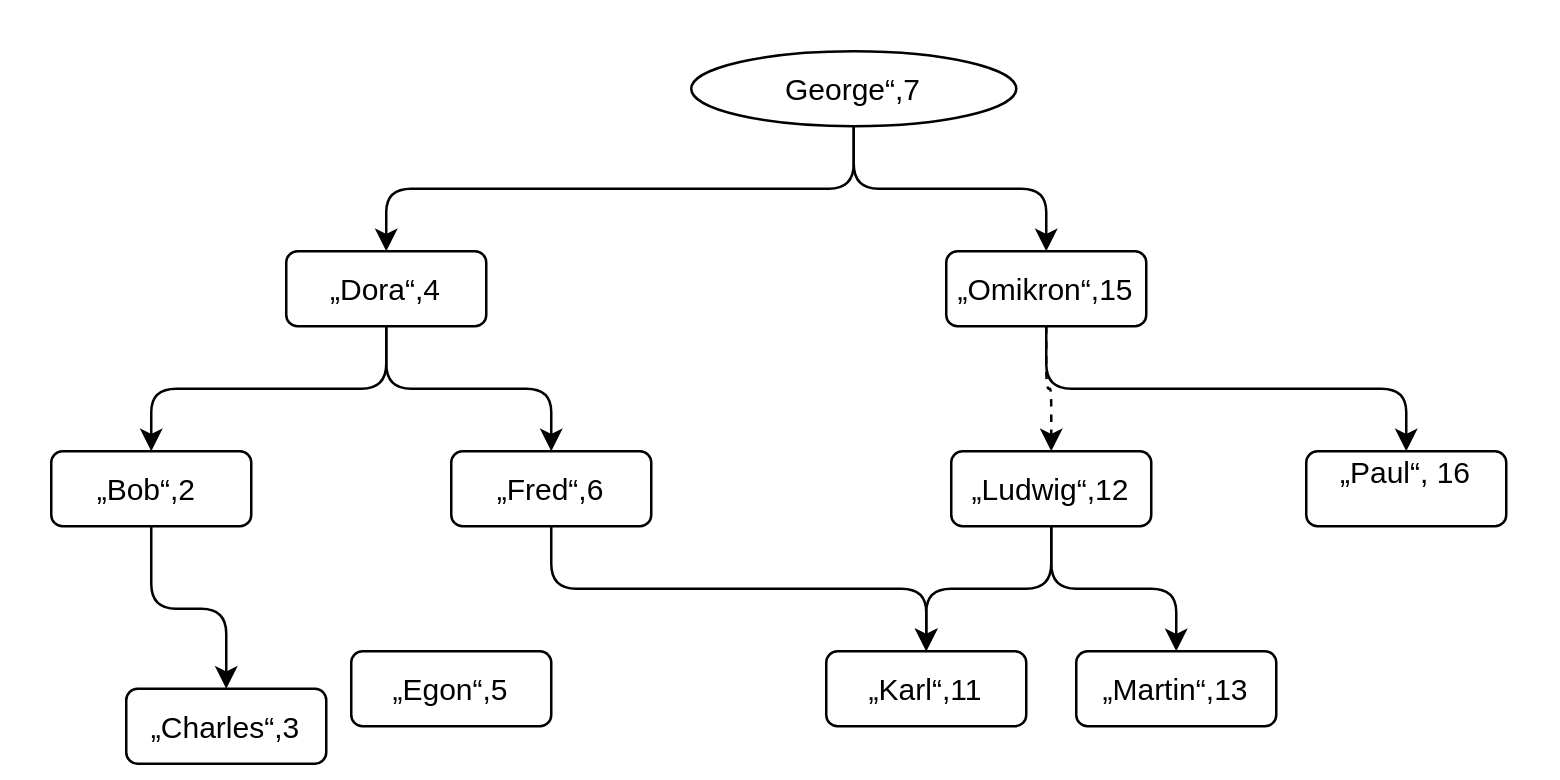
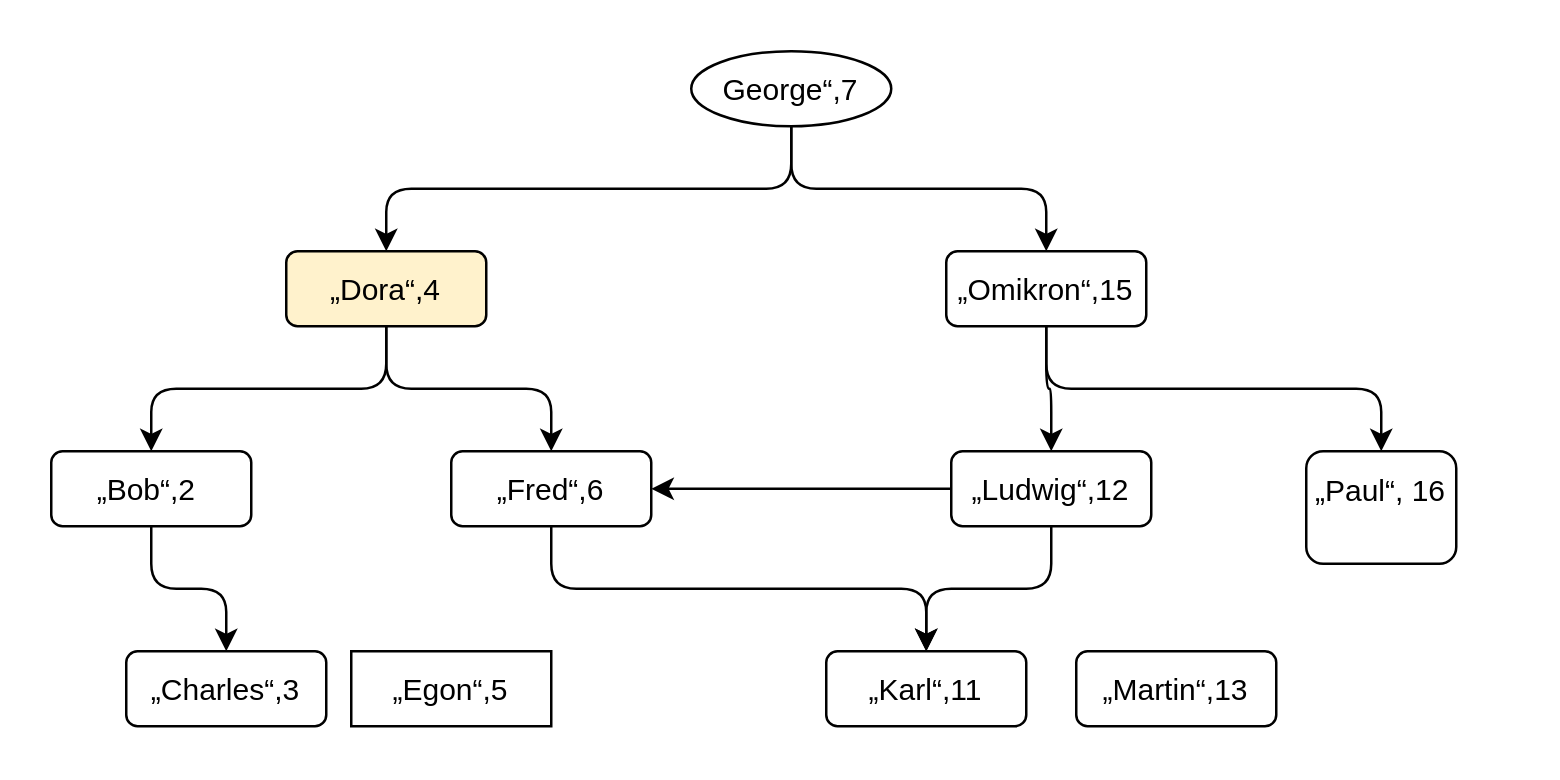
  <mxCell id="0" />
  <mxCell id="1" parent="0" />
- <mxCell id="2" value="George“,7" style="ellipse" parent="1" vertex="1"><mxGeometry x="276" y="20" width="130" height="30" as="geometry" /></mxCell>
- <mxCell id="3" value="„Dora“,4" style="rounded=1;" parent="1" vertex="1"><mxGeometry x="114" y="100" width="80" height="30" as="geometry" /></mxCell>
+ <mxCell id="2" value="George“,7" style="ellipse" parent="1" vertex="1"><mxGeometry x="276" y="20" width="80" height="30" as="geometry" /></mxCell>
+ <mxCell id="3" value="„Dora“,4" style="rounded=1;fillColor=#fff2cc;" parent="1" vertex="1"><mxGeometry x="114" y="100" width="80" height="30" as="geometry" /></mxCell>
  <mxCell id="4" value="" style="edgeStyle=elbowEdgeStyle;elbow=vertical;" parent="1" source="2" target="3" edge="1"><mxGeometry relative="1" as="geometry" /></mxCell>
  <mxCell id="5" value="„Omikron“,15" style="rounded=1;" parent="1" vertex="1"><mxGeometry x="378" y="100" width="80" height="30" as="geometry" /></mxCell>
  <mxCell id="6" value="" style="edgeStyle=elbowEdgeStyle;elbow=vertical;" parent="1" source="2" target="5" edge="1"><mxGeometry relative="1" as="geometry" /></mxCell>
  <mxCell id="7" value="„Bob“,2 " style="rounded=1;" parent="1" vertex="1"><mxGeometry x="20" y="180" width="80" height="30" as="geometry" /></mxCell>
  <mxCell id="8" value="" style="edgeStyle=elbowEdgeStyle;elbow=vertical;" parent="1" source="3" target="7" edge="1"><mxGeometry relative="1" as="geometry" /></mxCell>
  <mxCell id="9" value="„Fred“,6" style="rounded=1;" parent="1" vertex="1"><mxGeometry x="180" y="180" width="80" height="30" as="geometry" /></mxCell>
  <mxCell id="10" value="" style="edgeStyle=elbowEdgeStyle;elbow=vertical;" parent="1" source="3" target="9" edge="1"><mxGeometry relative="1" as="geometry" /></mxCell>
- <mxCell id="11" value="„Egon“,5" style="rounded=1;" parent="1" vertex="1"><mxGeometry x="140" y="260" width="80" height="30" as="geometry" /></mxCell>
+ <mxCell id="11" value="„Egon“,5" style="rounded=0;" parent="1" vertex="1"><mxGeometry x="140" y="260" width="80" height="30" as="geometry" /></mxCell>
  <mxCell id="12" value="" style="edgeStyle=elbowEdgeStyle;elbow=vertical;" parent="1" source="9" target="17" edge="1"><mxGeometry relative="1" as="geometry" /></mxCell>
- <mxCell id="13" value="„Charles“,3 " style="rounded=1;" parent="1" vertex="1"><mxGeometry x="50" y="275" width="80" height="30" as="geometry" /></mxCell>
+ <mxCell id="13" value="„Charles“,3 " style="rounded=1;" parent="1" vertex="1"><mxGeometry x="50" y="260" width="80" height="30" as="geometry" /></mxCell>
  <mxCell id="14" value="" style="edgeStyle=elbowEdgeStyle;elbow=vertical;" parent="1" source="7" target="13" edge="1"><mxGeometry relative="1" as="geometry" /></mxCell>
  <mxCell id="15" value="„Ludwig“,12" style="rounded=1;" parent="1" vertex="1"><mxGeometry x="380" y="180" width="80" height="30" as="geometry" /></mxCell>
- <mxCell id="16" value="" style="edgeStyle=elbowEdgeStyle;elbow=vertical;dashed=1;" parent="1" source="5" target="15" edge="1"><mxGeometry relative="1" as="geometry" /></mxCell>
+ <mxCell id="16" value="" style="edgeStyle=elbowEdgeStyle;elbow=vertical;" parent="1" source="5" target="15" edge="1"><mxGeometry relative="1" as="geometry" /></mxCell>
  <mxCell id="17" value="„Karl“,11" style="rounded=1;" parent="1" vertex="1"><mxGeometry x="330" y="260" width="80" height="30" as="geometry" /></mxCell>
  <mxCell id="18" value="" style="edgeStyle=elbowEdgeStyle;elbow=vertical;" parent="1" source="15" target="17" edge="1"><mxGeometry relative="1" as="geometry" /></mxCell>
  <mxCell id="19" value="„Martin“,13" style="rounded=1;" parent="1" vertex="1"><mxGeometry x="430" y="260" width="80" height="30" as="geometry" /></mxCell>
- <mxCell id="20" value="" style="edgeStyle=elbowEdgeStyle;elbow=vertical;" parent="1" source="15" target="19" edge="1"><mxGeometry relative="1" as="geometry" /></mxCell>
- <mxCell id="21" value="„Paul“, 16&#10;" style="rounded=1;" parent="1" vertex="1"><mxGeometry x="522" y="180" width="80" height="30" as="geometry" /></mxCell>
+ <mxCell id="20" value="" style="edgeStyle=elbowEdgeStyle;elbow=vertical;" parent="1" source="15" target="9" edge="1"><mxGeometry relative="1" as="geometry" /></mxCell>
+ <mxCell id="21" value="„Paul“, 16&#10;" style="rounded=1;" parent="1" vertex="1"><mxGeometry x="522" y="180" width="60" height="45" as="geometry" /></mxCell>
  <mxCell id="22" value="" style="edgeStyle=elbowEdgeStyle;elbow=vertical;" parent="1" source="5" target="21" edge="1"><mxGeometry relative="1" as="geometry" /></mxCell>
